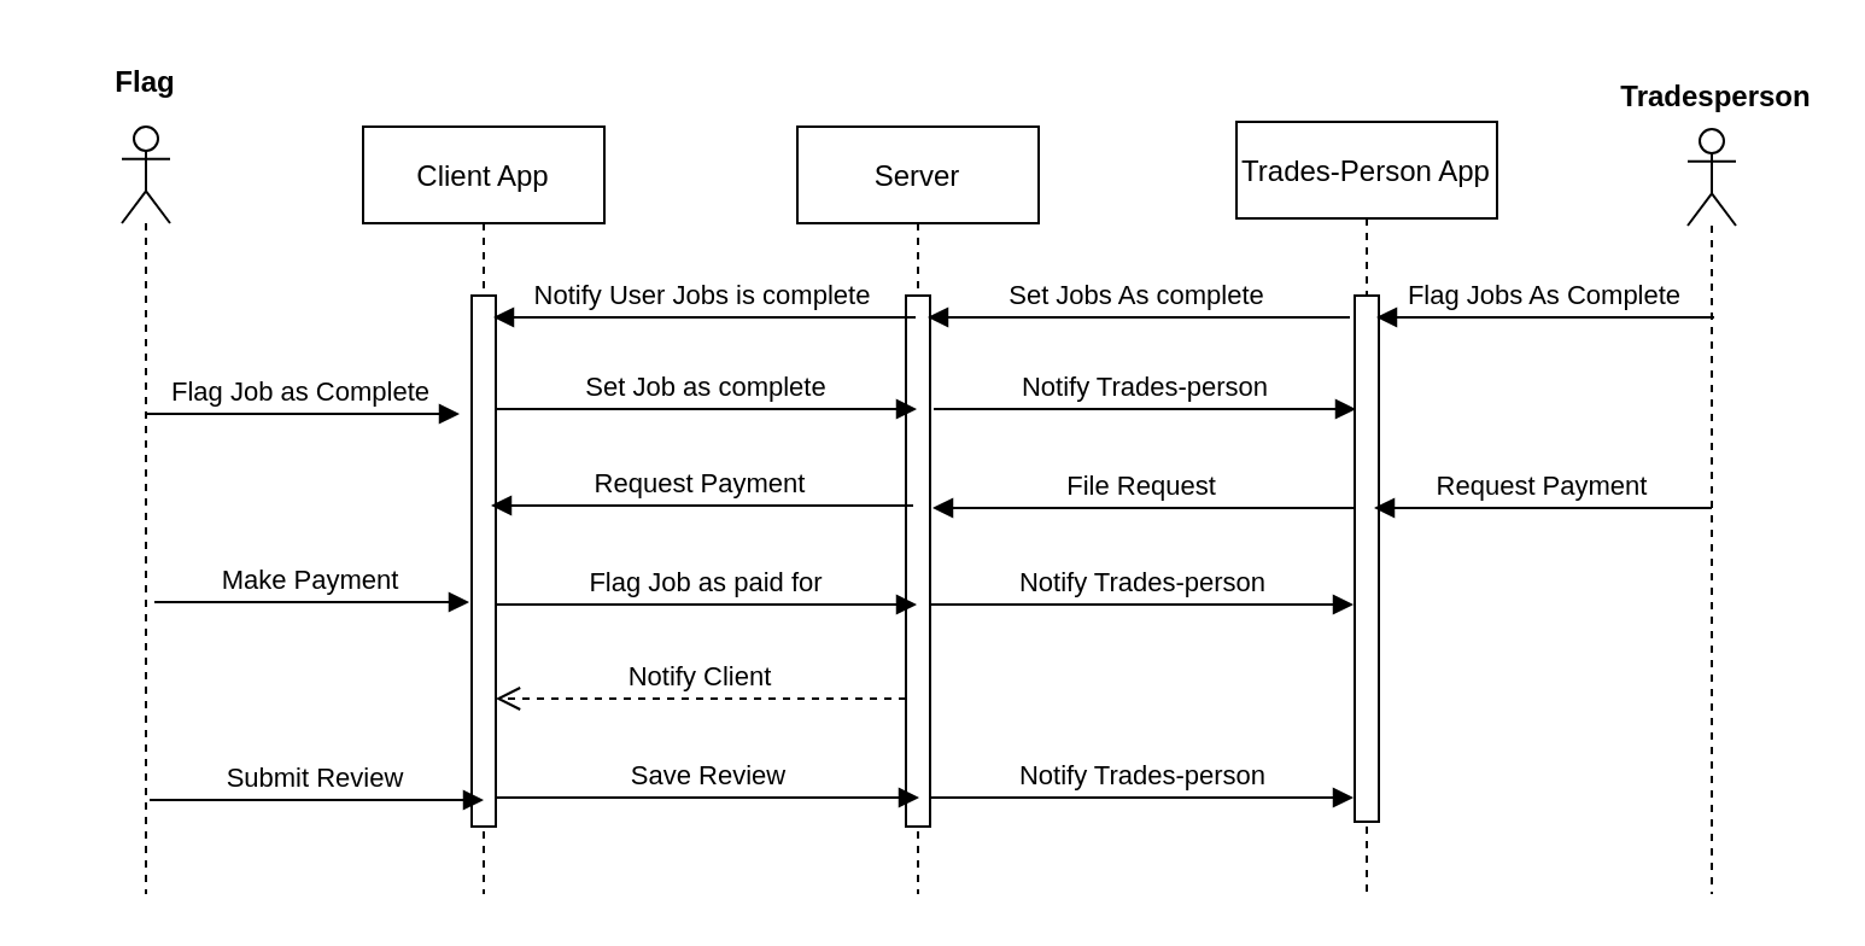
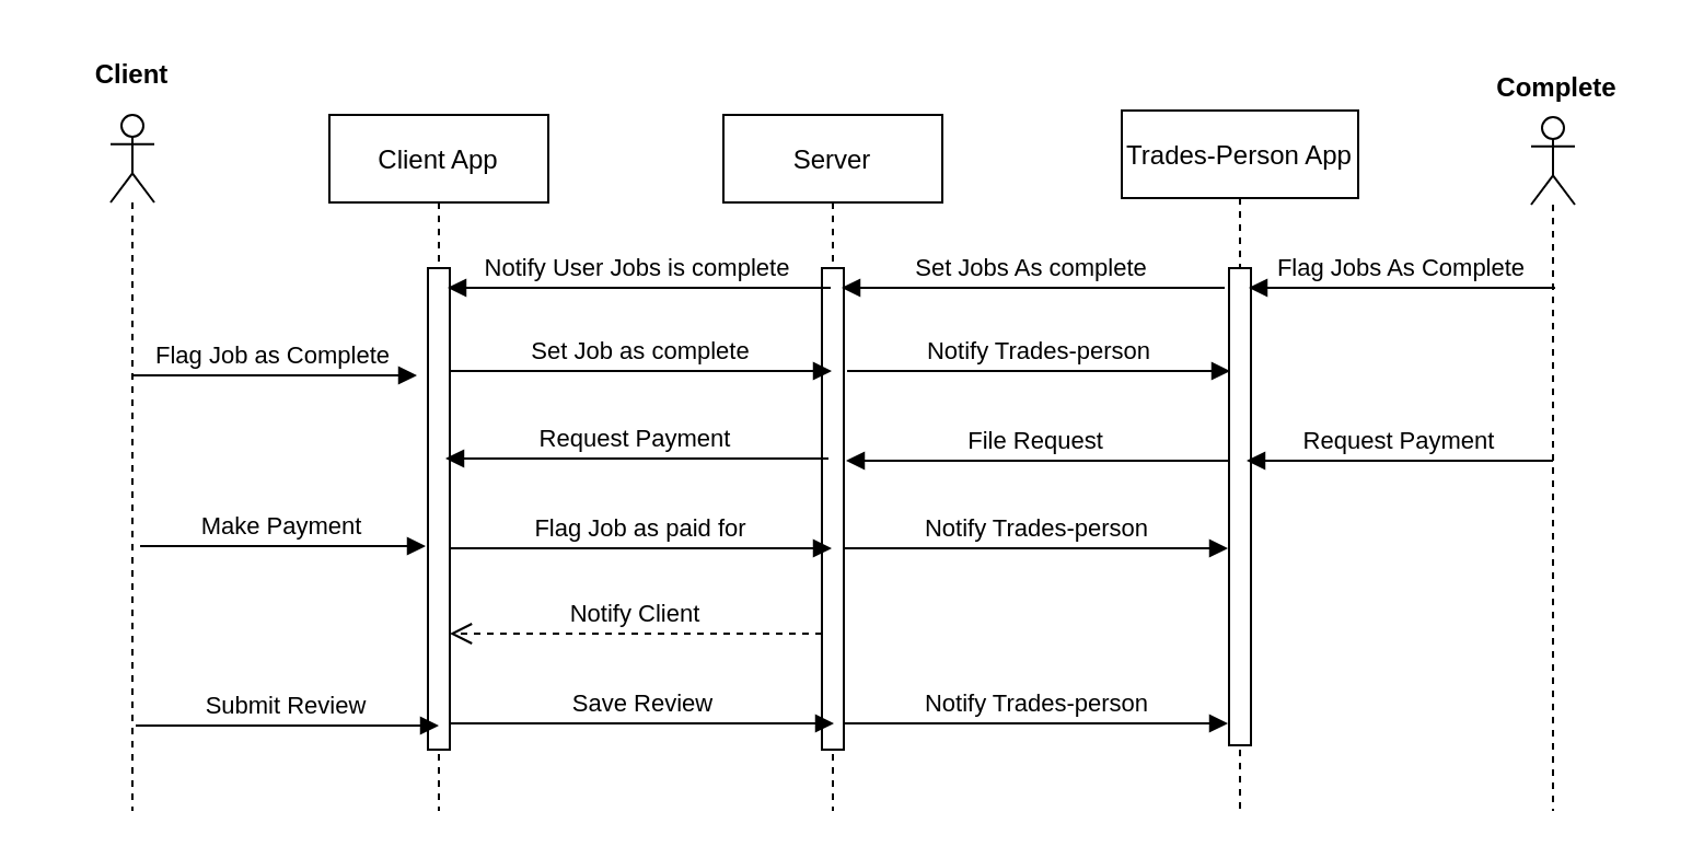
  <mxCell id="0" />
  <mxCell id="1" parent="0" />
  <mxCell id="2" value="Client App" style="shape=umlLifeline;perimeter=lifelinePerimeter;container=1;collapsible=0;recursiveResize=0;rounded=0;shadow=0;strokeWidth=1;" parent="1" vertex="1"><mxGeometry x="150" y="52" width="100" height="318" as="geometry" /></mxCell>
  <mxCell id="3" value="" style="points=[];perimeter=orthogonalPerimeter;rounded=0;shadow=0;strokeWidth=1;" parent="2" vertex="1"><mxGeometry x="45" y="70" width="10" height="220" as="geometry" /></mxCell>
  <mxCell id="4" value="Server" style="shape=umlLifeline;perimeter=lifelinePerimeter;container=1;collapsible=0;recursiveResize=0;rounded=0;shadow=0;strokeWidth=1;" parent="1" vertex="1"><mxGeometry x="330" y="52" width="100" height="318" as="geometry" /></mxCell>
  <mxCell id="5" value="" style="points=[];perimeter=orthogonalPerimeter;rounded=0;shadow=0;strokeWidth=1;" parent="4" vertex="1"><mxGeometry x="45" y="70" width="10" height="220" as="geometry" /></mxCell>
  <mxCell id="6" value="Notify Client" style="verticalAlign=bottom;endArrow=open;dashed=1;endSize=8;exitX=0;exitY=0.95;shadow=0;strokeWidth=1;" parent="1" edge="1"><mxGeometry relative="1" as="geometry"><mxPoint x="205" y="289" as="targetPoint" /><mxPoint x="375" y="289" as="sourcePoint" /></mxGeometry></mxCell>
  <mxCell id="7" value="Flag Job as Complete" style="verticalAlign=bottom;endArrow=block;shadow=0;strokeWidth=1;" parent="1" source="11" edge="1"><mxGeometry relative="1" as="geometry"><mxPoint x="57" y="171" as="sourcePoint" /><mxPoint x="190" y="171" as="targetPoint" /></mxGeometry></mxCell>
  <mxCell id="8" value="Set Jobs As complete" style="verticalAlign=bottom;endArrow=block;shadow=0;strokeWidth=1;" parent="1" edge="1"><mxGeometry relative="1" as="geometry"><mxPoint x="559" y="131" as="sourcePoint" /><mxPoint x="384" y="131" as="targetPoint" /></mxGeometry></mxCell>
  <mxCell id="9" value="Trades-Person App" style="shape=umlLifeline;perimeter=lifelinePerimeter;container=1;collapsible=0;recursiveResize=0;rounded=0;shadow=0;strokeWidth=1;" vertex="1" parent="1"><mxGeometry x="512" y="50" width="108" height="320" as="geometry" /></mxCell>
  <mxCell id="10" value="" style="points=[];perimeter=orthogonalPerimeter;rounded=0;shadow=0;strokeWidth=1;" vertex="1" parent="9"><mxGeometry x="49" y="72" width="10" height="218" as="geometry" /></mxCell>
  <mxCell id="11" value="" style="shape=umlLifeline;participant=umlActor;perimeter=lifelinePerimeter;whiteSpace=wrap;html=1;container=1;collapsible=0;recursiveResize=0;verticalAlign=top;spacingTop=36;outlineConnect=0;" vertex="1" parent="1"><mxGeometry x="50" y="52" width="20" height="318" as="geometry" /></mxCell>
  <mxCell id="12" value="" style="shape=umlLifeline;participant=umlActor;perimeter=lifelinePerimeter;whiteSpace=wrap;html=1;container=1;collapsible=0;recursiveResize=0;verticalAlign=top;spacingTop=36;outlineConnect=0;" vertex="1" parent="1"><mxGeometry x="699" y="53" width="20" height="317" as="geometry" /></mxCell>
- <mxCell id="13" value="Flag" style="text;align=center;fontStyle=1;verticalAlign=middle;spacingLeft=3;spacingRight=3;strokeColor=none;rotatable=0;points=[[0,0.5],[1,0.5]];portConstraint=eastwest;" vertex="1" parent="1"><mxGeometry x="20" y="20" width="80" height="26" as="geometry" /></mxCell>
- <mxCell id="14" value="Tradesperson" style="text;align=center;fontStyle=1;verticalAlign=middle;spacingLeft=3;spacingRight=3;strokeColor=none;rotatable=0;points=[[0,0.5],[1,0.5]];portConstraint=eastwest;" vertex="1" parent="1"><mxGeometry x="671" y="26" width="80" height="26" as="geometry" /></mxCell>
+ <mxCell id="13" value="Client" style="text;align=center;fontStyle=1;verticalAlign=middle;spacingLeft=3;spacingRight=3;strokeColor=none;rotatable=0;points=[[0,0.5],[1,0.5]];portConstraint=eastwest;" vertex="1" parent="1"><mxGeometry x="20" y="20" width="80" height="26" as="geometry" /></mxCell>
+ <mxCell id="14" value="Complete" style="text;align=center;fontStyle=1;verticalAlign=middle;spacingLeft=3;spacingRight=3;strokeColor=none;rotatable=0;points=[[0,0.5],[1,0.5]];portConstraint=eastwest;" vertex="1" parent="1"><mxGeometry x="671" y="26" width="80" height="26" as="geometry" /></mxCell>
  <mxCell id="15" value="Flag Jobs As Complete" style="verticalAlign=bottom;endArrow=block;entryX=1;entryY=0;shadow=0;strokeWidth=1;" edge="1" parent="1"><mxGeometry relative="1" as="geometry"><mxPoint x="710" y="131" as="sourcePoint" /><mxPoint x="570" y="131" as="targetPoint" /></mxGeometry></mxCell>
  <mxCell id="16" value="Notify User Jobs is complete" style="verticalAlign=bottom;endArrow=block;shadow=0;strokeWidth=1;" edge="1" parent="1"><mxGeometry relative="1" as="geometry"><mxPoint x="379" y="131" as="sourcePoint" /><mxPoint x="204" y="131" as="targetPoint" /></mxGeometry></mxCell>
  <mxCell id="17" value="Set Job as complete" style="verticalAlign=bottom;endArrow=block;shadow=0;strokeWidth=1;" edge="1" parent="1" target="4"><mxGeometry relative="1" as="geometry"><mxPoint x="204.5" y="169" as="sourcePoint" /><mxPoint x="335" y="169" as="targetPoint" /></mxGeometry></mxCell>
  <mxCell id="18" value="Notify Trades-person" style="verticalAlign=bottom;endArrow=block;shadow=0;strokeWidth=1;" edge="1" parent="1"><mxGeometry relative="1" as="geometry"><mxPoint x="386.5" y="169" as="sourcePoint" /><mxPoint x="561.5" y="169" as="targetPoint" /></mxGeometry></mxCell>
  <mxCell id="19" value="Request Payment" style="verticalAlign=bottom;endArrow=block;entryX=1;entryY=0;shadow=0;strokeWidth=1;" edge="1" parent="1"><mxGeometry relative="1" as="geometry"><mxPoint x="709" y="210" as="sourcePoint" /><mxPoint x="569" y="210" as="targetPoint" /></mxGeometry></mxCell>
  <mxCell id="20" value="File Request" style="verticalAlign=bottom;endArrow=block;shadow=0;strokeWidth=1;" edge="1" parent="1"><mxGeometry relative="1" as="geometry"><mxPoint x="561" y="210" as="sourcePoint" /><mxPoint x="386" y="210" as="targetPoint" /></mxGeometry></mxCell>
  <mxCell id="21" value="Request Payment" style="verticalAlign=bottom;endArrow=block;shadow=0;strokeWidth=1;" edge="1" parent="1"><mxGeometry relative="1" as="geometry"><mxPoint x="378" y="209" as="sourcePoint" /><mxPoint x="203" y="209" as="targetPoint" /></mxGeometry></mxCell>
  <mxCell id="22" value="Make Payment" style="verticalAlign=bottom;endArrow=block;shadow=0;strokeWidth=1;" edge="1" parent="1"><mxGeometry relative="1" as="geometry"><mxPoint x="63.5" y="249" as="sourcePoint" /><mxPoint x="194" y="249" as="targetPoint" /></mxGeometry></mxCell>
  <mxCell id="23" value="Flag Job as paid for" style="verticalAlign=bottom;endArrow=block;shadow=0;strokeWidth=1;" edge="1" parent="1"><mxGeometry relative="1" as="geometry"><mxPoint x="204.5" y="250" as="sourcePoint" /><mxPoint x="379.5" y="250" as="targetPoint" /></mxGeometry></mxCell>
  <mxCell id="24" value="Notify Trades-person" style="verticalAlign=bottom;endArrow=block;shadow=0;strokeWidth=1;" edge="1" parent="1"><mxGeometry relative="1" as="geometry"><mxPoint x="385.5" y="250" as="sourcePoint" /><mxPoint x="560.5" y="250" as="targetPoint" /></mxGeometry></mxCell>
  <mxCell id="25" value="Submit Review" style="verticalAlign=bottom;endArrow=block;shadow=0;strokeWidth=1;entryX=0.5;entryY=0.95;entryDx=0;entryDy=0;entryPerimeter=0;" edge="1" parent="1" target="3"><mxGeometry relative="1" as="geometry"><mxPoint x="61.5" y="331" as="sourcePoint" /><mxPoint x="192" y="331" as="targetPoint" /></mxGeometry></mxCell>
  <mxCell id="26" value="Save Review" style="verticalAlign=bottom;endArrow=block;shadow=0;strokeWidth=1;" edge="1" parent="1"><mxGeometry relative="1" as="geometry"><mxPoint x="205.5" y="330" as="sourcePoint" /><mxPoint x="380.5" y="330" as="targetPoint" /></mxGeometry></mxCell>
  <mxCell id="27" value="Notify Trades-person" style="verticalAlign=bottom;endArrow=block;shadow=0;strokeWidth=1;" edge="1" parent="1"><mxGeometry relative="1" as="geometry"><mxPoint x="385.5" y="330" as="sourcePoint" /><mxPoint x="560.5" y="330" as="targetPoint" /></mxGeometry></mxCell>
